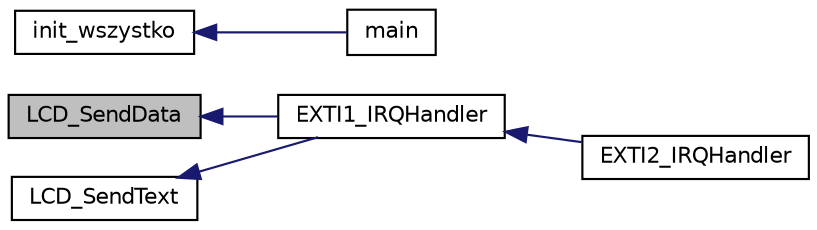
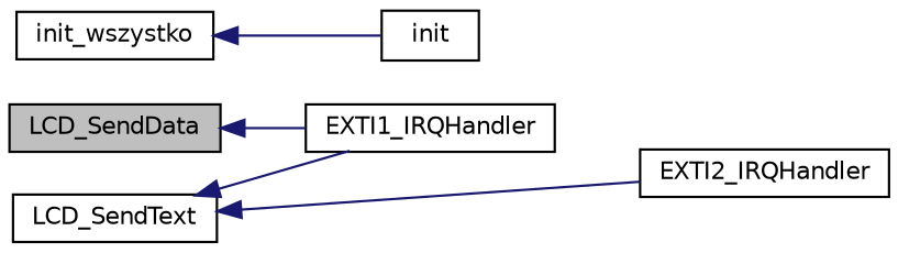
  digraph {
    rankdir=LR
    node [color=black fillcolor=white fontname=Helvetica fontsize=10 shape=record style=filled]
    edge [color=midnightblue dir=back fontname=Helvetica fontsize=10 labelfontname=Helvetica labelfontsize=10 style=solid]
    n1 [fillcolor=grey75 fontcolor=black height=0.2 label=LCD_SendData width=0.4]
    n2 [height=0.2 label=EXTI1_IRQHandler width=0.4]
    n3 [height=0.2 label=LCD_SendText width=0.4]
    n4 [height=0.2 label=EXTI2_IRQHandler width=0.4]
    n5 [height=0.2 label=init_wszystko width=0.4]
-   n6 [height=0.2 label=main width=0.4]
+   n6 [height=0.2 label=init width=0.4]
    n1 -> n2
    n3 -> n2
-   n2 -> n4
+   n3 -> n4
    n5 -> n6
  }
